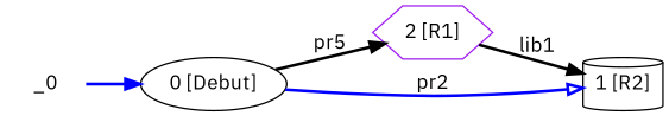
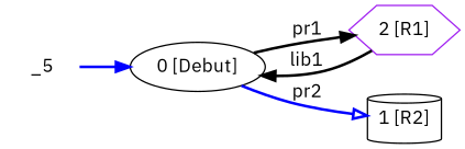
  digraph {
    fontname="IBM Plex Sans"
    rankdir=LR
    node [color=black fontname="IBM Plex Sans"]
    edge [arrowhead=normal color=blue fontname="IBM Plex Sans" style=bold]
-   _0 [shape=none]
+   _0 [shape=none label=_5]
    n2 [label="0 [Debut]" shape=ellipse]
    n3 [color=purple label="2 [R1]" shape=hexagon]
    n4 [label="1 [R2]" shape=cylinder]
    _0 -> n2
-   n2 -> n3 [color=black label=pr5]
+   n2 -> n3 [color=black label=pr1]
    n2 -> n4 [arrowhead=onormal label=pr2]
-   n3 -> n4 [color=black label=lib1]
+   n3 -> n2 [color=black label=lib1]
  }
